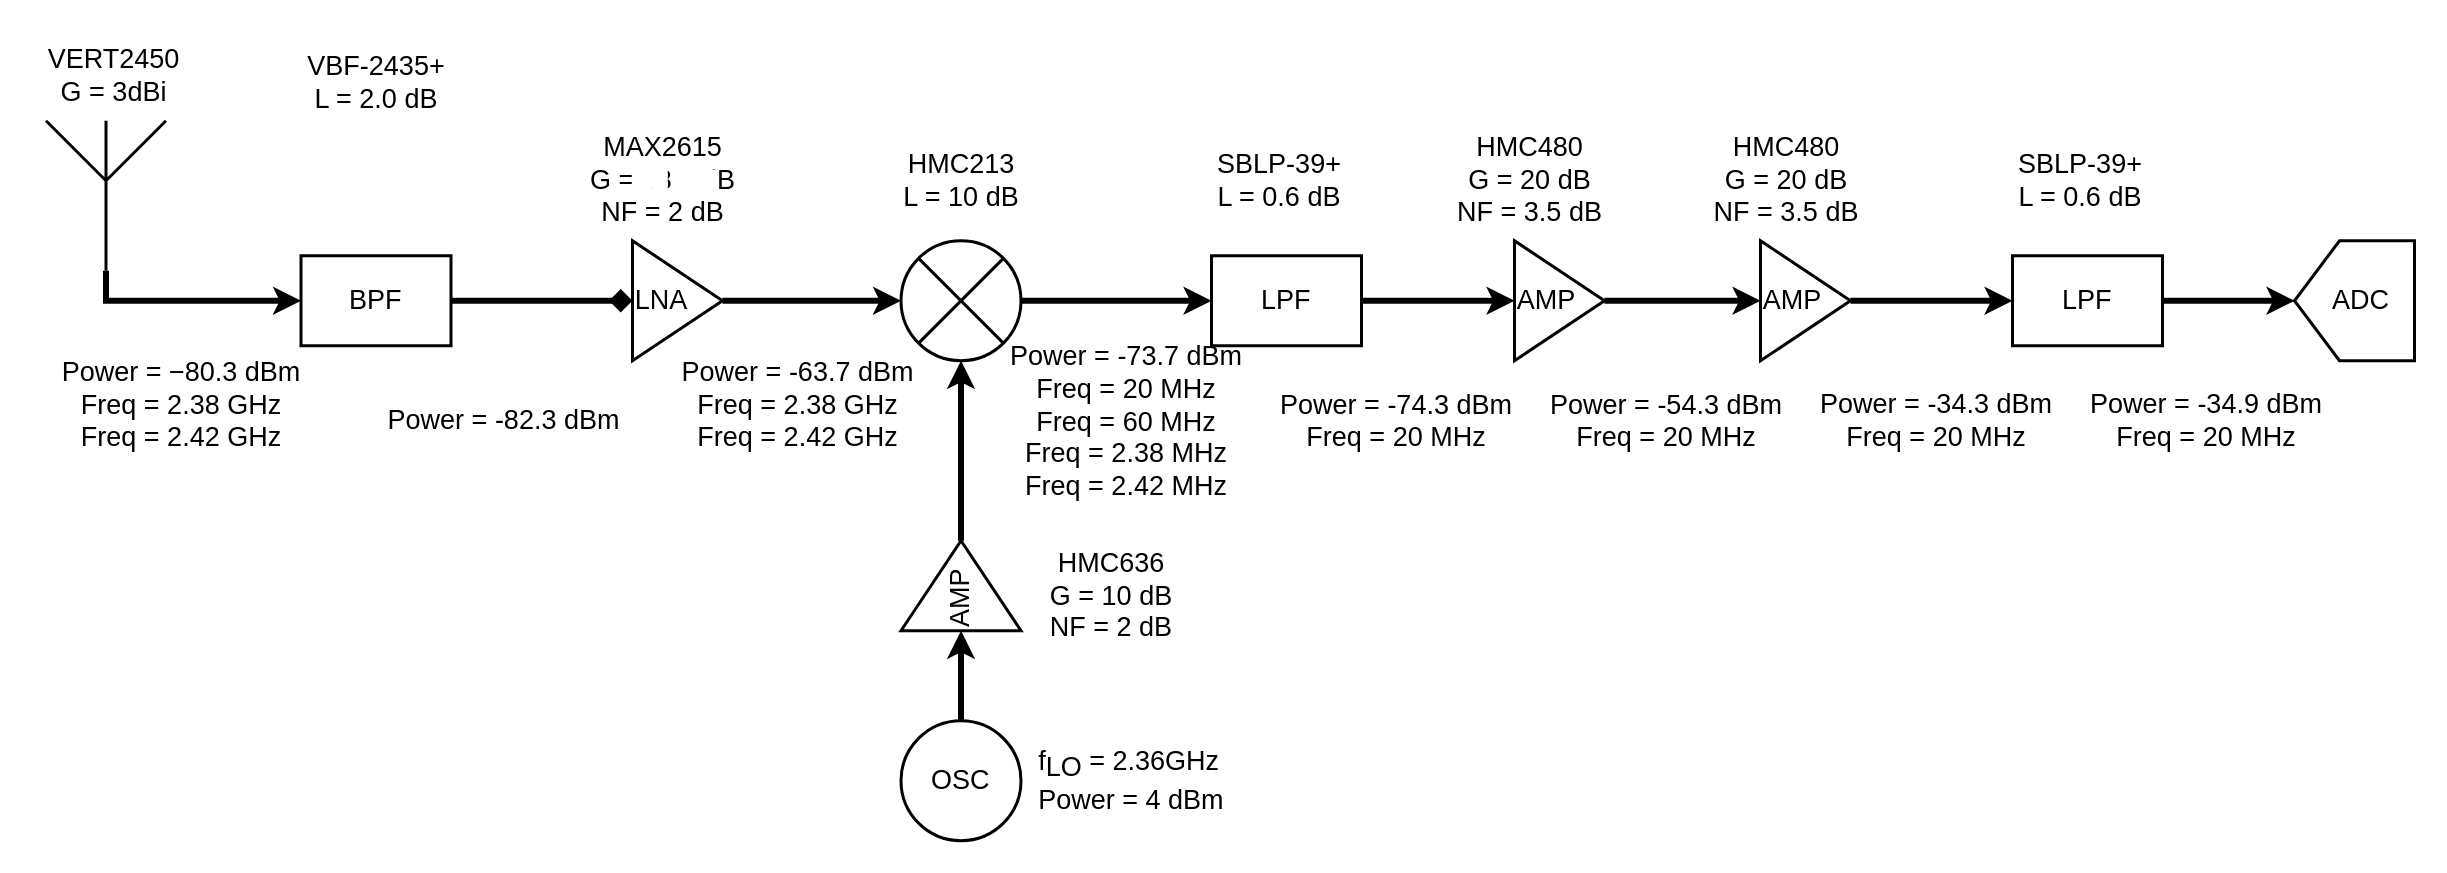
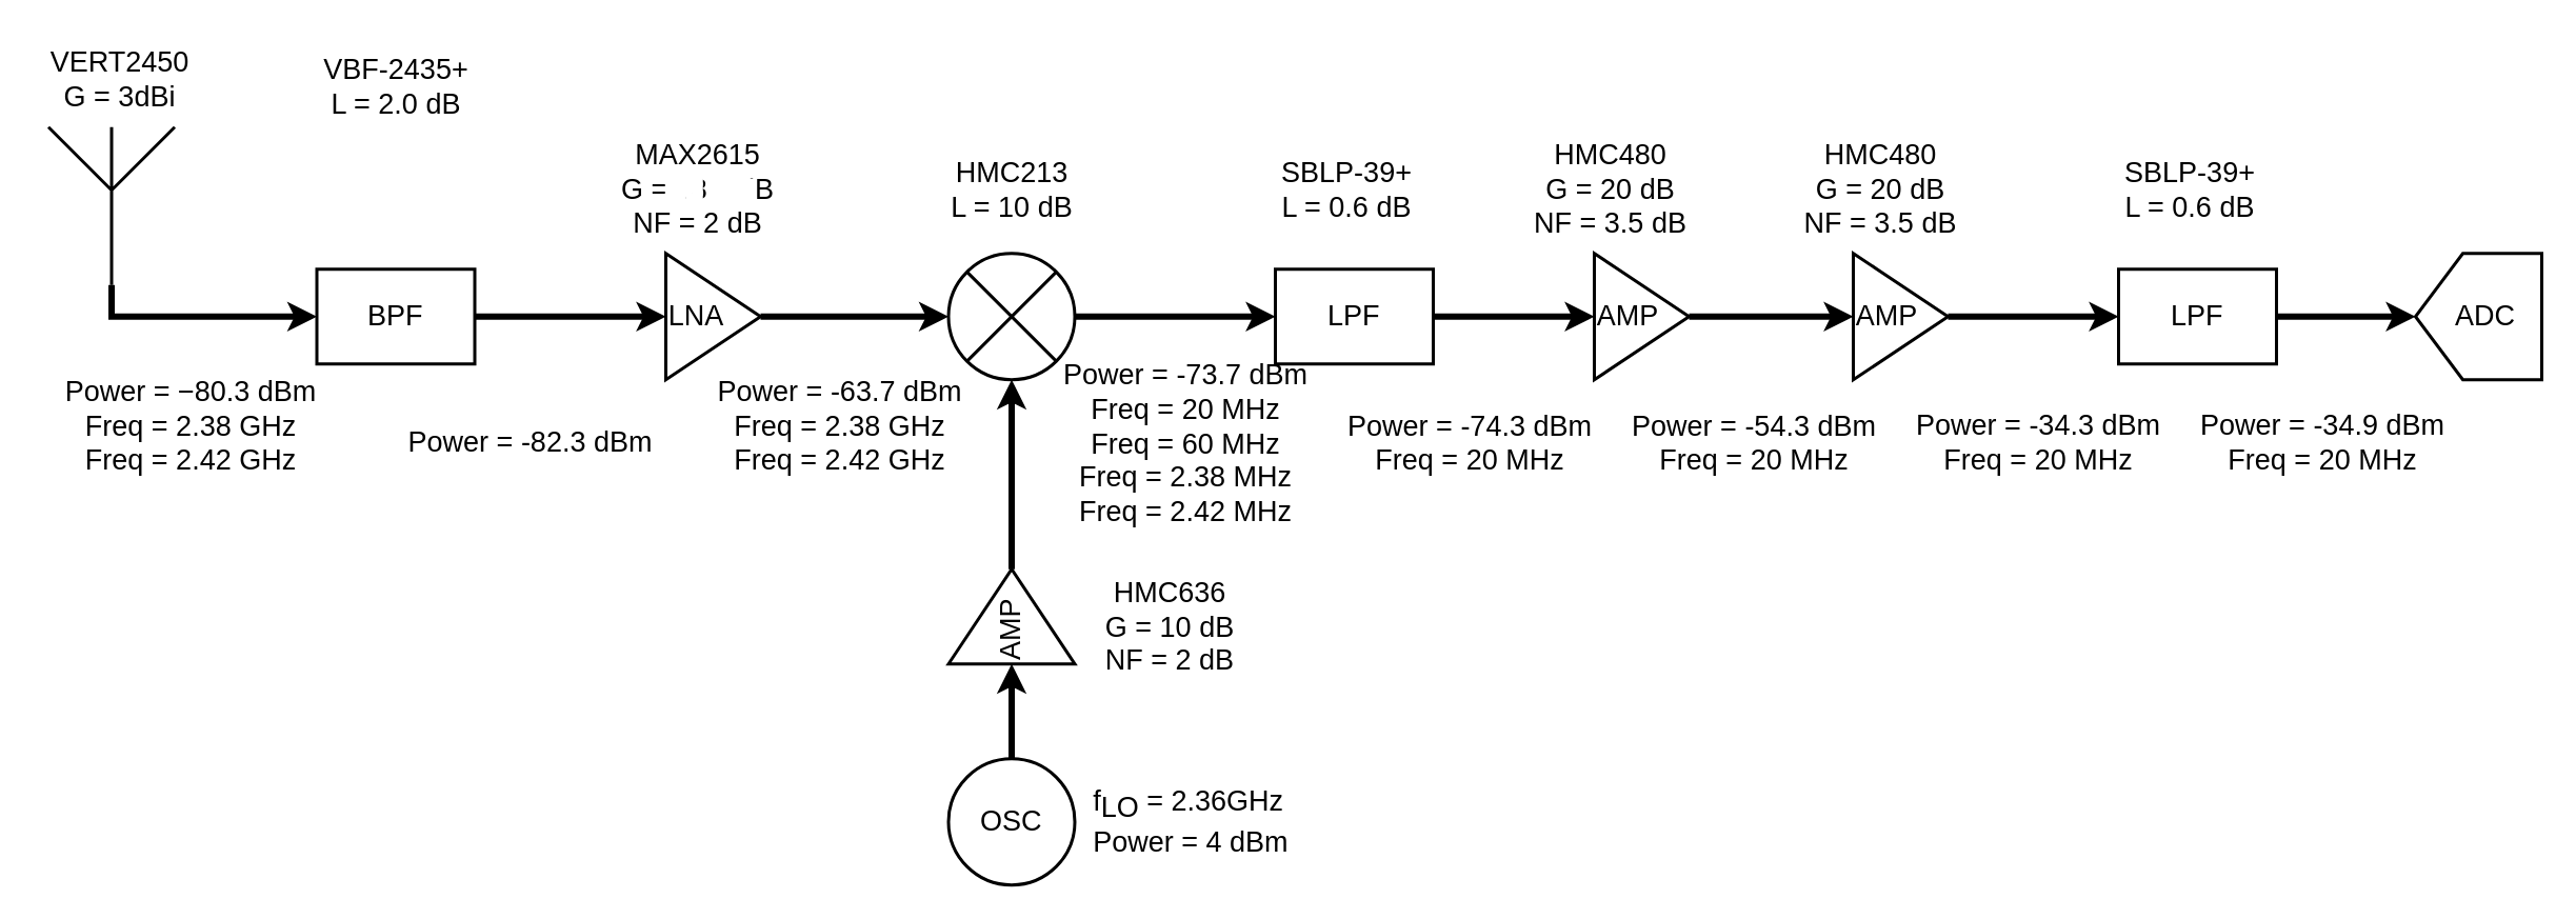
  <mxCell id="0" />
  <mxCell id="1" parent="0" />
  <mxCell id="2" style="edgeStyle=orthogonalEdgeStyle;rounded=0;orthogonalLoop=1;jettySize=auto;html=1;exitX=0.5;exitY=1;exitDx=0;exitDy=0;exitPerimeter=0;entryX=0;entryY=0.5;entryDx=0;entryDy=0;strokeWidth=4;fontSize=18;" parent="1" source="3" target="5" edge="1"><mxGeometry relative="1" as="geometry"><Array as="points"><mxPoint x="70" y="200" /></Array></mxGeometry></mxCell>
  <mxCell id="3" value="" style="verticalLabelPosition=bottom;shadow=0;dashed=0;align=center;html=1;verticalAlign=top;shape=mxgraph.electrical.radio.aerial_-_antenna_1;strokeWidth=2;fontSize=18;" parent="1" vertex="1"><mxGeometry x="30" y="80" width="80" height="100" as="geometry" /></mxCell>
- <mxCell id="4" style="edgeStyle=orthogonalEdgeStyle;rounded=0;orthogonalLoop=1;jettySize=auto;html=1;entryX=0;entryY=0.5;entryDx=0;entryDy=0;strokeWidth=4;fontSize=18;endArrow=diamond;" parent="1" source="5" target="7" edge="1"><mxGeometry relative="1" as="geometry" /></mxCell>
+ <mxCell id="4" style="edgeStyle=orthogonalEdgeStyle;rounded=0;orthogonalLoop=1;jettySize=auto;html=1;entryX=0;entryY=0.5;entryDx=0;entryDy=0;strokeWidth=4;fontSize=18;" parent="1" source="5" target="7" edge="1"><mxGeometry relative="1" as="geometry" /></mxCell>
  <mxCell id="5" value="&lt;font style=&quot;font-size: 18px;&quot;&gt;BPF&lt;/font&gt;" style="rounded=0;whiteSpace=wrap;html=1;strokeWidth=2;fontSize=18;" parent="1" vertex="1"><mxGeometry x="200" y="170" width="100" height="60" as="geometry" /></mxCell>
  <mxCell id="6" style="edgeStyle=orthogonalEdgeStyle;rounded=0;orthogonalLoop=1;jettySize=auto;html=1;entryX=0;entryY=0.5;entryDx=0;entryDy=0;strokeWidth=4;fontSize=18;" parent="1" source="7" target="9" edge="1"><mxGeometry relative="1" as="geometry" /></mxCell>
  <mxCell id="7" value="&lt;font style=&quot;font-size: 18px;&quot;&gt;LNA&lt;/font&gt;" style="triangle;whiteSpace=wrap;html=1;strokeWidth=2;align=left;fontSize=18;" parent="1" vertex="1"><mxGeometry x="421" y="160" width="60" height="80" as="geometry" /></mxCell>
  <mxCell id="8" style="edgeStyle=orthogonalEdgeStyle;rounded=0;orthogonalLoop=1;jettySize=auto;html=1;exitX=1;exitY=0.5;exitDx=0;exitDy=0;entryX=0;entryY=0.5;entryDx=0;entryDy=0;strokeWidth=4;" edge="1" parent="1" source="9" target="36"><mxGeometry relative="1" as="geometry" /></mxCell>
  <mxCell id="9" value="" style="shape=sumEllipse;perimeter=ellipsePerimeter;whiteSpace=wrap;html=1;backgroundOutline=1;strokeWidth=2;fontSize=18;" parent="1" vertex="1"><mxGeometry x="600" y="160" width="80" height="80" as="geometry" /></mxCell>
  <mxCell id="10" style="edgeStyle=orthogonalEdgeStyle;rounded=0;orthogonalLoop=1;jettySize=auto;html=1;exitX=1;exitY=0.5;exitDx=0;exitDy=0;entryX=0;entryY=0.5;entryDx=0;entryDy=0;strokeWidth=4;fontSize=18;" parent="1" source="11" target="13" edge="1"><mxGeometry relative="1" as="geometry" /></mxCell>
  <mxCell id="11" value="&lt;font style=&quot;font-size: 18px;&quot;&gt;AMP&lt;/font&gt;" style="triangle;whiteSpace=wrap;html=1;strokeWidth=2;align=left;fontSize=18;" parent="1" vertex="1"><mxGeometry x="1009" y="160" width="60" height="80" as="geometry" /></mxCell>
  <mxCell id="12" style="edgeStyle=orthogonalEdgeStyle;rounded=0;orthogonalLoop=1;jettySize=auto;html=1;exitX=1;exitY=0.5;exitDx=0;exitDy=0;strokeWidth=4;fontSize=18;" parent="1" source="13" target="15" edge="1"><mxGeometry relative="1" as="geometry" /></mxCell>
  <mxCell id="13" value="&lt;font style=&quot;font-size: 18px;&quot;&gt;AMP&lt;/font&gt;" style="triangle;whiteSpace=wrap;html=1;strokeWidth=2;align=left;fontSize=18;" parent="1" vertex="1"><mxGeometry x="1173" y="160" width="60" height="80" as="geometry" /></mxCell>
  <mxCell id="14" style="edgeStyle=orthogonalEdgeStyle;rounded=0;orthogonalLoop=1;jettySize=auto;html=1;entryX=0.5;entryY=1;entryDx=0;entryDy=0;strokeWidth=4;fontSize=18;" parent="1" source="15" target="20" edge="1"><mxGeometry relative="1" as="geometry"><mxPoint x="1534" y="200" as="targetPoint" /></mxGeometry></mxCell>
  <mxCell id="15" value="&lt;font style=&quot;font-size: 18px;&quot;&gt;LPF&lt;/font&gt;" style="rounded=0;whiteSpace=wrap;html=1;strokeWidth=2;fontSize=18;" parent="1" vertex="1"><mxGeometry x="1341" y="170" width="100" height="60" as="geometry" /></mxCell>
  <mxCell id="16" style="edgeStyle=orthogonalEdgeStyle;rounded=0;orthogonalLoop=1;jettySize=auto;html=1;entryX=0;entryY=0.5;entryDx=0;entryDy=0;strokeWidth=4;fontSize=18;" parent="1" source="17" target="19" edge="1"><mxGeometry relative="1" as="geometry" /></mxCell>
  <mxCell id="17" value="&lt;font style=&quot;font-size: 18px;&quot;&gt;OSC&lt;/font&gt;" style="ellipse;whiteSpace=wrap;html=1;aspect=fixed;strokeWidth=2;fontSize=18;" parent="1" vertex="1"><mxGeometry x="600" y="480" width="80" height="80" as="geometry" /></mxCell>
  <mxCell id="18" style="edgeStyle=orthogonalEdgeStyle;rounded=0;orthogonalLoop=1;jettySize=auto;html=1;exitX=1;exitY=0.5;exitDx=0;exitDy=0;entryX=0.5;entryY=1;entryDx=0;entryDy=0;strokeWidth=4;fontSize=18;" parent="1" source="19" target="9" edge="1"><mxGeometry relative="1" as="geometry" /></mxCell>
  <mxCell id="19" value="&lt;font style=&quot;font-size: 18px;&quot;&gt;AMP&lt;/font&gt;" style="triangle;whiteSpace=wrap;html=1;rotation=-90;strokeWidth=2;horizontal=1;align=left;fontSize=18;" parent="1" vertex="1"><mxGeometry x="610" y="350" width="60" height="80" as="geometry" /></mxCell>
  <mxCell id="20" value="&lt;font style=&quot;font-size: 18px;&quot;&gt;&amp;nbsp; ADC&lt;/font&gt;" style="shape=offPageConnector;whiteSpace=wrap;html=1;rotation=90;strokeWidth=2;align=center;horizontal=0;fontSize=18;" parent="1" vertex="1"><mxGeometry x="1529" y="160" width="80" height="80" as="geometry" /></mxCell>
  <mxCell id="21" value="&lt;font style=&quot;font-size: 18px;&quot;&gt;MAX2615&lt;br style=&quot;font-size: 18px;&quot;&gt;G = 18.6 dB&lt;br style=&quot;font-size: 18px;&quot;&gt;NF = 2 dB&lt;br style=&quot;font-size: 18px;&quot;&gt;&lt;/font&gt;" style="text;html=1;align=center;verticalAlign=middle;resizable=0;points=[];autosize=1;strokeColor=none;fillColor=none;fontSize=18;" parent="1" vertex="1"><mxGeometry x="381" y="80" width="120" height="80" as="geometry" /></mxCell>
  <mxCell id="22" value="&lt;font style=&quot;font-size: 18px;&quot;&gt;VBF-2435+&lt;br style=&quot;font-size: 18px;&quot;&gt;L = 2.0 dB&lt;br style=&quot;font-size: 18px;&quot;&gt;&lt;/font&gt;" style="text;html=1;align=center;verticalAlign=middle;resizable=0;points=[];autosize=1;strokeColor=none;fillColor=none;fontSize=18;" vertex="1" parent="1"><mxGeometry x="190" y="25" width="120" height="60" as="geometry" /></mxCell>
  <mxCell id="23" value="&lt;font style=&quot;font-size: 18px;&quot;&gt;f&lt;sub style=&quot;font-size: 18px;&quot;&gt;LO&lt;/sub&gt; = 2.36GHz&lt;br&gt;Power = 4 dBm&lt;br&gt;&lt;/font&gt;" style="text;html=1;align=left;verticalAlign=middle;resizable=0;points=[];autosize=1;strokeColor=none;fillColor=none;fontSize=18;" vertex="1" parent="1"><mxGeometry x="690" y="490" width="150" height="60" as="geometry" /></mxCell>
  <mxCell id="24" value="&lt;font style=&quot;font-size: 18px;&quot;&gt;HMC213&lt;br style=&quot;font-size: 18px;&quot;&gt;L = 10 dB&lt;br style=&quot;font-size: 18px;&quot;&gt;&lt;/font&gt;" style="text;html=1;align=center;verticalAlign=middle;resizable=0;points=[];autosize=1;strokeColor=none;fillColor=none;fontSize=18;" vertex="1" parent="1"><mxGeometry x="590" y="90" width="100" height="60" as="geometry" /></mxCell>
  <mxCell id="25" value="&lt;font style=&quot;font-size: 18px;&quot;&gt;SBLP-39+&lt;br style=&quot;font-size: 18px;&quot;&gt;L = 0.6 dB&lt;/font&gt;" style="text;html=1;align=center;verticalAlign=middle;resizable=0;points=[];autosize=1;strokeColor=none;fillColor=none;fontSize=18;" vertex="1" parent="1"><mxGeometry x="1331" y="90" width="110" height="60" as="geometry" /></mxCell>
  <mxCell id="26" value="&lt;font style=&quot;font-size: 18px;&quot;&gt;VERT2450&lt;br style=&quot;font-size: 18px;&quot;&gt;G = 3dBi&lt;/font&gt;" style="text;html=1;align=center;verticalAlign=middle;resizable=0;points=[];autosize=1;strokeColor=none;fillColor=none;fontSize=18;" vertex="1" parent="1"><mxGeometry x="20" y="20" width="110" height="60" as="geometry" /></mxCell>
  <mxCell id="27" value="&lt;font style=&quot;font-size: 18px;&quot;&gt;Power =&amp;nbsp;−&lt;span style=&quot;box-sizing: border-box; color: transparent; cursor: text; position: absolute; transform-origin: 0px 0px; text-align: start; background-color: rgb(255, 255, 255); left: 421.318px; top: 112.515px; font-size: 13.318px; font-family: sans-serif; transform: scaleX(0.881);&quot; dir=&quot;ltr&quot; role=&quot;presentation&quot;&gt;80&lt;/span&gt;&lt;span style=&quot;box-sizing: border-box; color: transparent; cursor: text; position: absolute; transform-origin: 0px 0px; text-align: start; background-color: rgb(255, 255, 255); left: 434.358px; top: 112.515px; font-size: 13.318px; font-family: sans-serif;&quot; dir=&quot;ltr&quot; role=&quot;presentation&quot;&gt;.&lt;/span&gt;&lt;span style=&quot;box-sizing: border-box; color: transparent; cursor: text; position: absolute; transform-origin: 0px 0px; text-align: start; background-color: rgb(255, 255, 255); left: 437.981px; top: 112.515px; font-size: 13.318px; font-family: sans-serif;&quot; dir=&quot;ltr&quot; role=&quot;presentation&quot;&gt;3&lt;/span&gt;&lt;span style=&quot;box-sizing: border-box; color: transparent; cursor: text; position: absolute; transform-origin: 0px 0px; text-align: start; background-color: rgb(255, 255, 255); left: 444.501px; top: 112.515px; font-size: 13.318px; font-family: sans-serif;&quot; dir=&quot;ltr&quot; role=&quot;presentation&quot;&gt; &lt;/span&gt;&lt;span style=&quot;box-sizing: border-box; color: transparent; cursor: text; position: absolute; transform-origin: 0px 0px; text-align: start; background-color: rgb(255, 255, 255); left: 448.847px; top: 112.515px; font-size: 13.318px; font-family: sans-serif; transform: scaleX(1.051);&quot; dir=&quot;ltr&quot; role=&quot;presentation&quot;&gt;dBm&lt;/span&gt;80.3 dBm&lt;br style=&quot;font-size: 18px;&quot;&gt;Freq = 2.38 GHz&lt;br style=&quot;font-size: 18px;&quot;&gt;Freq = 2.42 GHz&lt;/font&gt;" style="text;html=1;align=center;verticalAlign=middle;resizable=0;points=[];autosize=1;strokeColor=none;fillColor=none;fontSize=18;" vertex="1" parent="1"><mxGeometry x="30" y="230" width="180" height="80" as="geometry" /></mxCell>
  <mxCell id="28" value="&lt;font style=&quot;font-size: 18px;&quot;&gt;Power = -34.3 dBm&lt;br style=&quot;font-size: 18px;&quot;&gt;Freq = 20 MHz&lt;br style=&quot;font-size: 18px;&quot;&gt;&lt;/font&gt;" style="text;html=1;align=center;verticalAlign=middle;resizable=0;points=[];autosize=1;strokeColor=none;fillColor=none;fontSize=18;" vertex="1" parent="1"><mxGeometry x="1200" y="250" width="180" height="60" as="geometry" /></mxCell>
  <mxCell id="29" value="HMC480&lt;br style=&quot;font-size: 18px;&quot;&gt;G = 20 dB&lt;br style=&quot;font-size: 18px;&quot;&gt;NF = 3.5 dB" style="text;html=1;align=center;verticalAlign=middle;resizable=0;points=[];autosize=1;strokeColor=none;fillColor=none;fontSize=18;" vertex="1" parent="1"><mxGeometry x="959" y="80" width="120" height="80" as="geometry" /></mxCell>
  <mxCell id="30" value="&lt;font style=&quot;font-size: 18px;&quot;&gt;Power = -82.3 dBm&lt;br&gt;&lt;/font&gt;" style="text;html=1;align=center;verticalAlign=middle;resizable=0;points=[];autosize=1;strokeColor=none;fillColor=none;fontSize=18;" vertex="1" parent="1"><mxGeometry x="245" y="260" width="180" height="40" as="geometry" /></mxCell>
  <mxCell id="31" value="&lt;font style=&quot;font-size: 18px;&quot;&gt;Power = -63.7 dBm&lt;br style=&quot;font-size: 18px;&quot;&gt;Freq = 2.38 GHz&lt;br style=&quot;font-size: 18px;&quot;&gt;Freq = 2.42 GHz&lt;/font&gt;" style="text;html=1;align=center;verticalAlign=middle;resizable=0;points=[];autosize=1;strokeColor=none;fillColor=none;fontSize=18;" vertex="1" parent="1"><mxGeometry x="441" y="230" width="180" height="80" as="geometry" /></mxCell>
  <mxCell id="32" value="&lt;font style=&quot;font-size: 18px;&quot;&gt;HMC636&lt;br style=&quot;font-size: 18px;&quot;&gt;G = 10 dB&lt;br style=&quot;font-size: 18px;&quot;&gt;NF = 2 dB&lt;br style=&quot;font-size: 18px;&quot;&gt;&lt;/font&gt;" style="text;html=1;align=center;verticalAlign=middle;resizable=0;points=[];autosize=1;strokeColor=none;fillColor=none;fontSize=18;" vertex="1" parent="1"><mxGeometry x="685" y="357" width="110" height="80" as="geometry" /></mxCell>
  <mxCell id="33" value="&lt;font style=&quot;font-size: 18px;&quot;&gt;&lt;br&gt;Power = -73.7 dBm&lt;br style=&quot;font-size: 18px;&quot;&gt;Freq = 20 MHz&lt;br&gt;Freq = 60 MHz&lt;br&gt;Freq = 2.38 MHz&lt;br&gt;Freq = 2.42 MHz&lt;br style=&quot;font-size: 18px;&quot;&gt;&lt;/font&gt;" style="text;html=1;align=center;verticalAlign=middle;resizable=0;points=[];autosize=1;strokeColor=none;fillColor=none;fontSize=18;" vertex="1" parent="1"><mxGeometry x="660" y="200" width="180" height="140" as="geometry" /></mxCell>
  <mxCell id="34" value="HMC480&lt;br style=&quot;font-size: 18px;&quot;&gt;G = 20 dB&lt;br style=&quot;font-size: 18px;&quot;&gt;NF = 3.5 dB" style="text;html=1;align=center;verticalAlign=middle;resizable=0;points=[];autosize=1;strokeColor=none;fillColor=none;fontSize=18;" vertex="1" parent="1"><mxGeometry x="1130" y="80" width="120" height="80" as="geometry" /></mxCell>
  <mxCell id="35" style="edgeStyle=orthogonalEdgeStyle;rounded=0;orthogonalLoop=1;jettySize=auto;html=1;entryX=0;entryY=0.5;entryDx=0;entryDy=0;strokeWidth=4;" edge="1" parent="1" source="36" target="11"><mxGeometry relative="1" as="geometry" /></mxCell>
  <mxCell id="36" value="&lt;font style=&quot;font-size: 18px;&quot;&gt;LPF&lt;/font&gt;" style="rounded=0;whiteSpace=wrap;html=1;strokeWidth=2;fontSize=18;" vertex="1" parent="1"><mxGeometry x="807" y="170" width="100" height="60" as="geometry" /></mxCell>
  <mxCell id="37" value="&lt;font style=&quot;font-size: 18px;&quot;&gt;SBLP-39+&lt;br style=&quot;font-size: 18px;&quot;&gt;L = 0.6 dB&lt;/font&gt;" style="text;html=1;align=center;verticalAlign=middle;resizable=0;points=[];autosize=1;strokeColor=none;fillColor=none;fontSize=18;strokeWidth=2;" vertex="1" parent="1"><mxGeometry x="797" y="90" width="110" height="60" as="geometry" /></mxCell>
  <mxCell id="38" value="&lt;font style=&quot;font-size: 18px;&quot;&gt;&lt;br&gt;Power = -74.3 dBm&lt;br style=&quot;font-size: 18px;&quot;&gt;Freq = 20 MHz&lt;br style=&quot;font-size: 18px;&quot;&gt;&lt;/font&gt;" style="text;html=1;align=center;verticalAlign=middle;resizable=0;points=[];autosize=1;strokeColor=none;fillColor=none;fontSize=18;" vertex="1" parent="1"><mxGeometry x="840" y="230" width="180" height="80" as="geometry" /></mxCell>
  <mxCell id="39" value="&lt;font style=&quot;font-size: 18px;&quot;&gt;&lt;br&gt;Power = -54.3 dBm&lt;br style=&quot;font-size: 18px;&quot;&gt;Freq = 20 MHz&lt;br style=&quot;font-size: 18px;&quot;&gt;&lt;/font&gt;" style="text;html=1;align=center;verticalAlign=middle;resizable=0;points=[];autosize=1;strokeColor=none;fillColor=none;fontSize=18;" vertex="1" parent="1"><mxGeometry x="1020" y="230" width="180" height="80" as="geometry" /></mxCell>
  <mxCell id="40" value="&lt;font style=&quot;font-size: 18px;&quot;&gt;Power = -34.9 dBm&lt;br style=&quot;font-size: 18px;&quot;&gt;Freq = 20 MHz&lt;br style=&quot;font-size: 18px;&quot;&gt;&lt;/font&gt;" style="text;html=1;align=center;verticalAlign=middle;resizable=0;points=[];autosize=1;strokeColor=none;fillColor=none;fontSize=18;" vertex="1" parent="1"><mxGeometry x="1380" y="250" width="180" height="60" as="geometry" /></mxCell>
